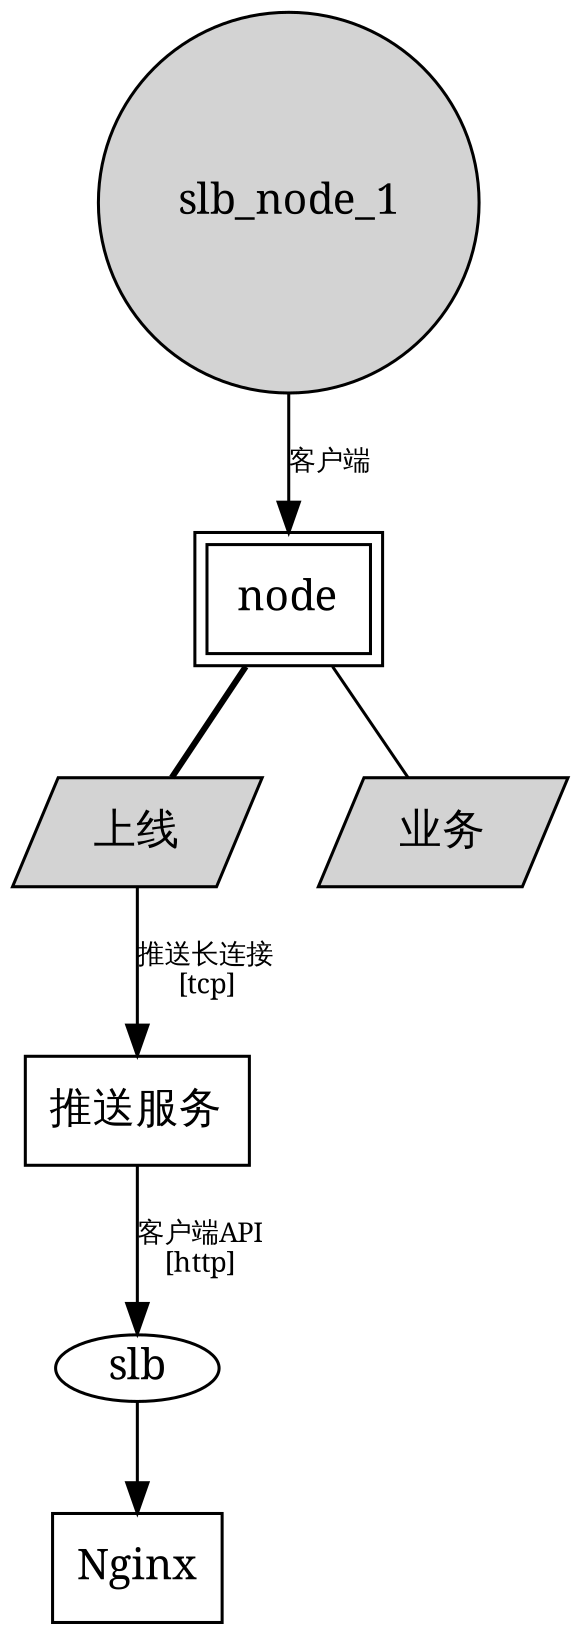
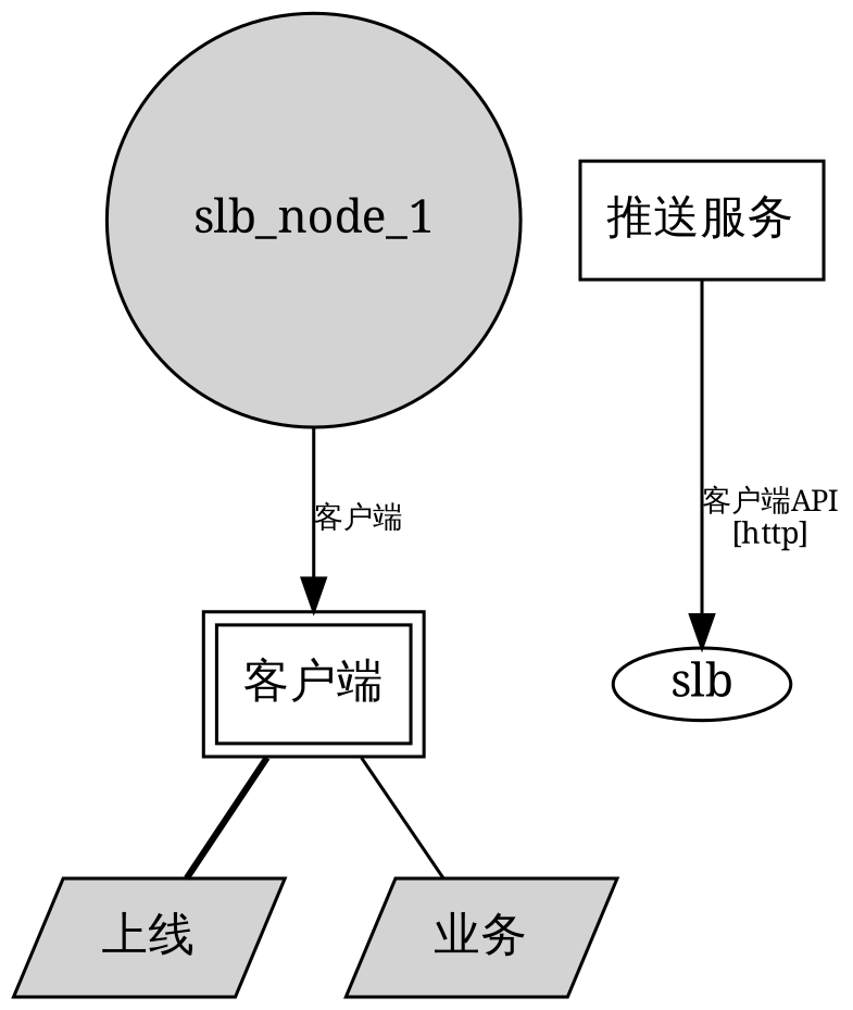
  digraph {
    fontname=simsun
    node [fontname=simsun shape=box]
    edge [fontname=simsun]
-   n1 [label="node" peripheries=2]
+   n1 [label="客户端" peripheries=2]
    n2 [label="上线" shape=polygon skew=.5 style=filled]
    n3 [label="业务" shape=polygon skew=.5 style=filled]
    n4 [label="推送服务"]
    n5 [label=slb_node_1 shape=circle style=filled width=.2]
    n6 [fixedsize=true height=.3 label=slb shape=""]
-   n7 [label=Nginx]
    n1 -> n2 [arrowhead=none style=bold]
    n1 -> n3 [arrowhead=none style=solid]
-   n2 -> n4 [fontsize=9 label="推送长连接\n[tcp]"]
    n4 -> n6 [fontsize=9 label="客户端API\n[http]"]
    n5 -> n1 [fontsize=9 label="客户端"]
-   n6 -> n7
  }
